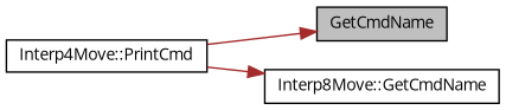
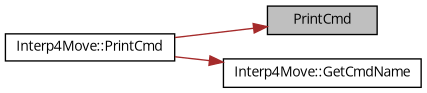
  digraph {
    fontname="Open Sans"
    rankdir=RL
    node [color=black fillcolor=white fontname="Open Sans" fontsize=10 shape=record style=filled]
    edge [color=brown dir=back fontname="Open Sans" fontsize=10 labelfontname=FreeSans labelfontsize=10 style=solid]
-   n1 [fillcolor=grey75 fontcolor=black height=0.2 label=GetCmdName width=0.4]
+   n1 [fillcolor=grey75 fontcolor=black height=0.2 label=PrintCmd width=0.4]
    n2 [height=0.2 label="Interp4Move::PrintCmd" width=0.4]
-   n3 [height=0.2 label="Interp8Move::GetCmdName" width=0.4]
+   n3 [height=0.2 label="Interp4Move::GetCmdName" width=0.4]
    n1 -> n2
    n3 -> n2
  }
